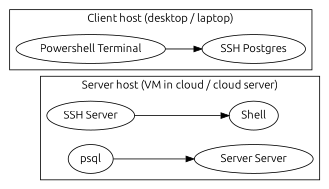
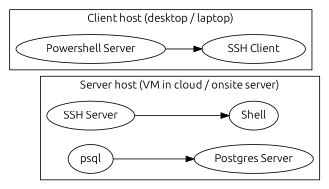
  digraph {
    fontname=Ubuntu
    rankdir=LR
    node [fontname=Ubuntu]
    edge [fontname=Ubuntu]
    n1 [label="SSH Server"]
    Shell
    psql
-   n4 [label="Server Server"]
-   n5 [label="Powershell Terminal"]
-   n6 [label="SSH Postgres"]
+   n4 [label="Postgres Server"]
+   n5 [label="Powershell Server"]
+   n6 [label="SSH Client"]
    subgraph cluster_1 {
-     label="Server host (VM in cloud / cloud server)"
+     label="Server host (VM in cloud / onsite server)"
      n1
      Shell
      psql
      n4
    }
    subgraph cluster_2 {
      label="Client host (desktop / laptop)"
      n5
      n6
    }
    n1 -> Shell
    psql -> n4
    n5 -> n6
  }
